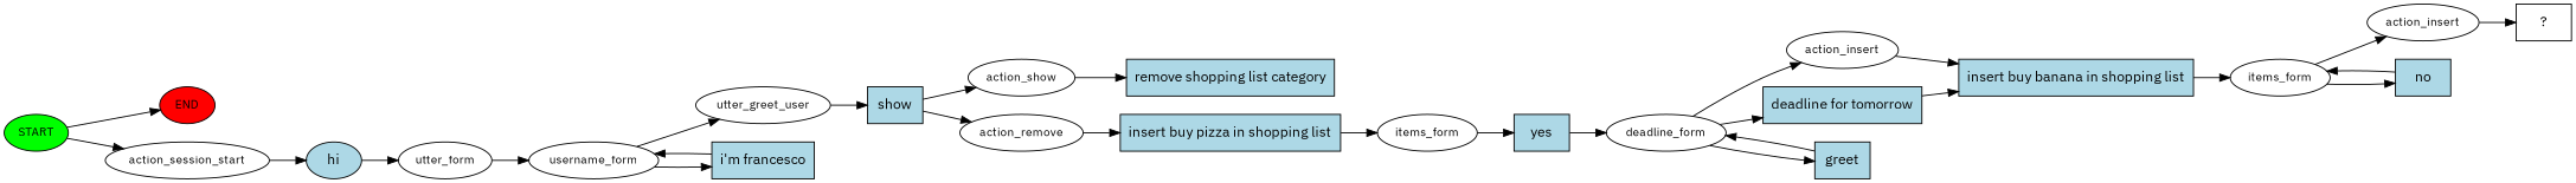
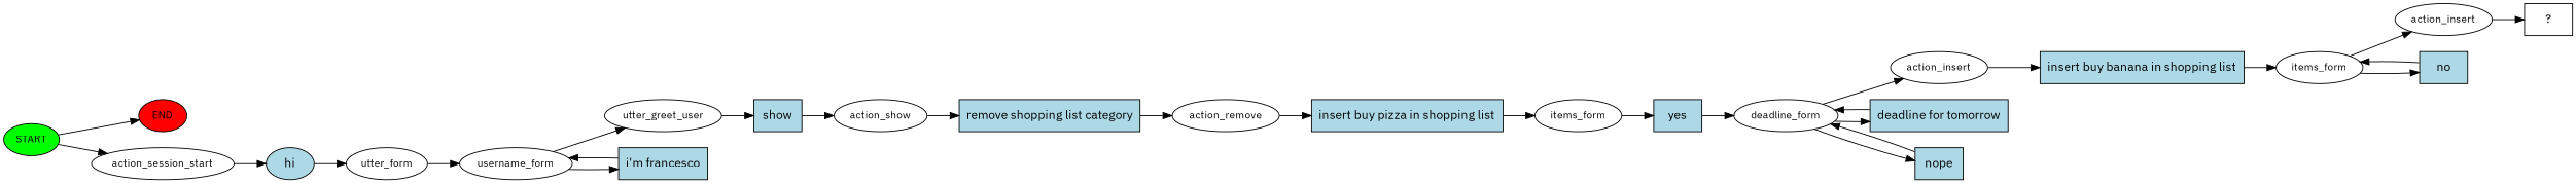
  digraph {
    fontname="IBM Plex Sans"
    rankdir=LR
    node [fontname="IBM Plex Sans" fontsize=12]
    edge [fontname="IBM Plex Sans"]
    n1 [fillcolor=green label=START style=filled]
    n2 [fillcolor=red label=END style=filled]
    n3 [label=action_session_start]
    n4 [fillcolor=lightblue label=hi shape=ellipse style=filled fontsize=""]
    n5 [label=utter_form]
    n6 [label=username_form]
    n7 [label=utter_greet_user]
    n8 [fillcolor=lightblue label="i'm francesco" shape=rect style=filled fontsize=""]
    n9 [fillcolor=lightblue label=show shape=rect style=filled fontsize=""]
    n10 [label=action_show]
    n11 [fillcolor=lightblue label="remove shopping list category" shape=rect style=filled fontsize=""]
    n12 [label=action_remove]
    n13 [fillcolor=lightblue label="insert buy pizza in shopping list" shape=rect style=filled fontsize=""]
    n14 [label=items_form]
    n15 [fillcolor=lightblue label=yes shape=rect style=filled fontsize=""]
    n16 [label=deadline_form]
    n17 [label=action_insert]
    n18 [fillcolor=lightblue label="deadline for tomorrow" shape=rect style=filled fontsize=""]
-   n19 [fillcolor=lightblue label=greet shape=rect style=filled fontsize=""]
+   n19 [fillcolor=lightblue label=nope shape=rect style=filled fontsize=""]
    n20 [fillcolor=lightblue label="insert buy banana in shopping list" shape=rect style=filled fontsize=""]
    n21 [label=items_form]
    n22 [label=action_insert]
    n23 [fillcolor=lightblue label=no shape=rect style=filled fontsize=""]
    n24 [label="  ?  " shape=rect fontsize=""]
    n1 -> n2
    n1 -> n3
    n3 -> n4
    n4 -> n5
    n5 -> n6
    n6 -> n7
    n6 -> n8
    n7 -> n9
    n8 -> n6
    n9 -> n10
    n10 -> n11
-   n9 -> n12
+   n11 -> n12
    n12 -> n13
    n13 -> n14
    n14 -> n15
    n15 -> n16
    n16 -> n17
    n16 -> n18
    n16 -> n19
    n17 -> n20
-   n18 -> n20
+   n18 -> n16
    n19 -> n16
    n20 -> n21
    n21 -> n22
    n21 -> n23
    n22 -> n24
    n23 -> n21
  }
